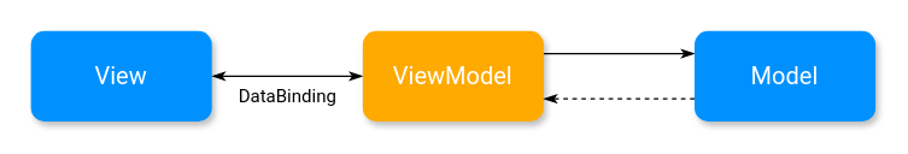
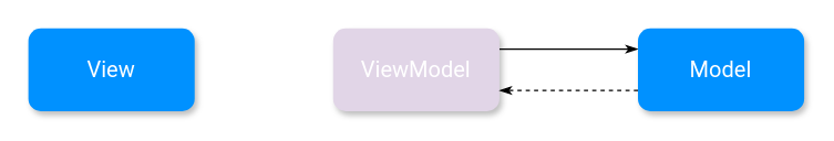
  <mxCell id="0" />
  <mxCell id="1" parent="0" />
- <mxCell id="2" value="DataBinding" style="edgeStyle=none;rounded=0;comic=0;jumpStyle=none;orthogonalLoop=1;jettySize=auto;html=1;shadow=0;labelBackgroundColor=#ffffff;endArrow=classicThin;endFill=1;strokeColor=#000000;fontFamily=Roboto;fontSize=12;fontColor=#000000;startArrow=classicThin;startFill=1;verticalAlign=top;" edge="1" parent="1" source="3" target="5"><mxGeometry relative="1" as="geometry" /></mxCell>
  <mxCell id="3" value="View" style="rounded=1;whiteSpace=wrap;html=1;fillColor=#0091ff;strokeColor=none;fontFamily=Roboto;FType=g;fontColor=#FFFFFF;fontSize=16;shadow=1;" vertex="1" parent="1"><mxGeometry x="20" y="20" width="120" height="60" as="geometry" /></mxCell>
  <mxCell id="4" style="edgeStyle=none;rounded=0;comic=0;jumpStyle=none;orthogonalLoop=1;jettySize=auto;html=1;exitX=1;exitY=0.25;exitDx=0;exitDy=0;entryX=0;entryY=0.25;entryDx=0;entryDy=0;shadow=0;labelBackgroundColor=#ffffff;startArrow=none;startFill=0;endArrow=classicThin;endFill=1;strokeColor=#000000;fontFamily=Roboto;fontSize=12;fontColor=#000000;" edge="1" parent="1" source="5" target="7"><mxGeometry relative="1" as="geometry" /></mxCell>
- <mxCell id="5" value="ViewModel" style="rounded=1;whiteSpace=wrap;html=1;fillColor=#ffaa00;strokeColor=none;fontFamily=Roboto;FType=g;fontColor=#FFFFFF;fontSize=16;shadow=1;comic=0;glass=0;" vertex="1" parent="1"><mxGeometry x="240" y="20" width="120" height="60" as="geometry" /></mxCell>
+ <mxCell id="5" value="ViewModel" style="rounded=1;whiteSpace=wrap;html=1;fillColor=#e1d5e7;strokeColor=none;fontFamily=Roboto;FType=g;fontColor=#FFFFFF;fontSize=16;shadow=1;comic=0;glass=0;" vertex="1" parent="1"><mxGeometry x="240" y="20" width="120" height="60" as="geometry" /></mxCell>
  <mxCell id="6" style="edgeStyle=none;rounded=0;comic=0;jumpStyle=none;orthogonalLoop=1;jettySize=auto;html=1;exitX=0;exitY=0.75;exitDx=0;exitDy=0;entryX=1;entryY=0.75;entryDx=0;entryDy=0;shadow=0;labelBackgroundColor=#ffffff;startArrow=none;startFill=0;endArrow=classicThin;endFill=1;strokeColor=#000000;fontFamily=Roboto;fontSize=12;fontColor=#000000;dashed=1;" edge="1" parent="1" source="7" target="5"><mxGeometry relative="1" as="geometry" /></mxCell>
  <mxCell id="7" value="Model" style="rounded=1;whiteSpace=wrap;html=1;fillColor=#0091ff;strokeColor=none;fontFamily=Roboto;FType=g;fontColor=#FFFFFF;fontSize=16;shadow=1;" vertex="1" parent="1"><mxGeometry x="460" y="20" width="120" height="60" as="geometry" /></mxCell>
